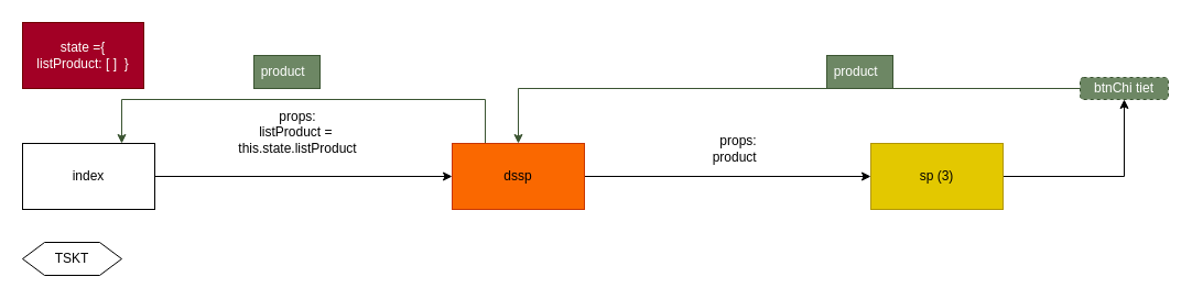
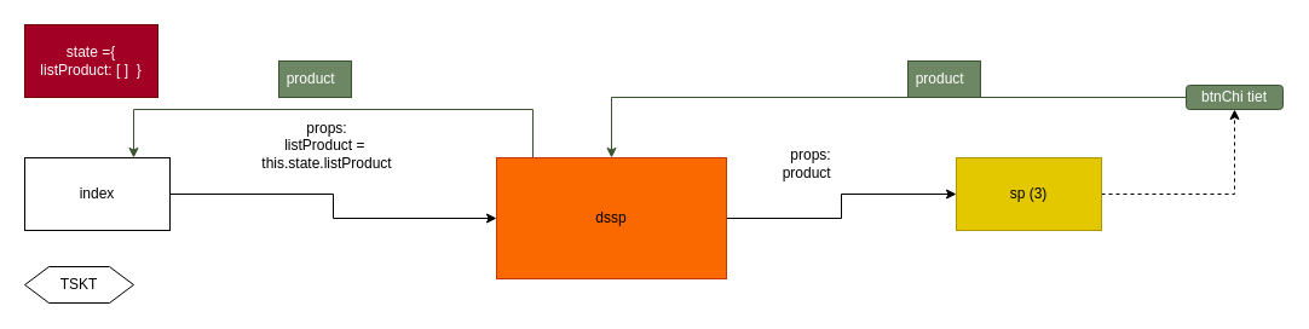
  <mxCell id="0" />
  <mxCell id="1" parent="0" />
  <mxCell id="2" style="edgeStyle=orthogonalEdgeStyle;html=1;entryX=0;entryY=0.5;entryDx=0;entryDy=0;rounded=0;" edge="1" parent="1" source="3" target="6"><mxGeometry relative="1" as="geometry" /></mxCell>
  <mxCell id="3" value="index" style="text;html=1;strokeColor=default;fillColor=none;align=center;verticalAlign=middle;whiteSpace=wrap;rounded=0;" vertex="1" parent="1"><mxGeometry x="20" y="130" width="120" height="60" as="geometry" /></mxCell>
  <mxCell id="4" style="edgeStyle=orthogonalEdgeStyle;rounded=0;html=1;entryX=0;entryY=0.5;entryDx=0;entryDy=0;" edge="1" parent="1" source="6" target="8"><mxGeometry relative="1" as="geometry" /></mxCell>
  <mxCell id="5" style="edgeStyle=orthogonalEdgeStyle;rounded=0;html=1;exitX=0.25;exitY=0;exitDx=0;exitDy=0;entryX=0.75;entryY=0;entryDx=0;entryDy=0;fillColor=#6d8764;strokeColor=#3A5431;" edge="1" parent="1" source="6" target="3"><mxGeometry relative="1" as="geometry"><Array as="points"><mxPoint x="440" y="90" /><mxPoint x="110" y="90" /></Array></mxGeometry></mxCell>
- <mxCell id="6" value="dssp" style="text;html=1;strokeColor=#C73500;fillColor=#fa6800;align=center;verticalAlign=middle;whiteSpace=wrap;rounded=0;fontColor=#000000;" vertex="1" parent="1"><mxGeometry x="410" y="130" width="120" height="60" as="geometry" /></mxCell>
- <mxCell id="7" style="edgeStyle=orthogonalEdgeStyle;rounded=0;html=1;" edge="1" parent="1" source="8" target="13"><mxGeometry relative="1" as="geometry" /></mxCell>
+ <mxCell id="6" value="dssp" style="text;html=1;strokeColor=#C73500;fillColor=#fa6800;align=center;verticalAlign=middle;whiteSpace=wrap;rounded=0;fontColor=#000000;" vertex="1" parent="1"><mxGeometry x="410" y="130" width="190" height="100" as="geometry" /></mxCell>
+ <mxCell id="7" style="edgeStyle=orthogonalEdgeStyle;rounded=0;html=1;dashed=1;" edge="1" parent="1" source="8" target="13"><mxGeometry relative="1" as="geometry" /></mxCell>
  <mxCell id="8" value="sp (3)" style="text;html=1;strokeColor=#B09500;fillColor=#e3c800;align=center;verticalAlign=middle;whiteSpace=wrap;rounded=0;fontColor=#000000;" vertex="1" parent="1"><mxGeometry x="790" y="130" width="120" height="60" as="geometry" /></mxCell>
  <mxCell id="9" value="state ={&lt;br&gt;listProduct: [ ]&amp;nbsp; }" style="text;html=1;strokeColor=#6F0000;fillColor=#a20025;align=center;verticalAlign=middle;whiteSpace=wrap;rounded=0;fontColor=#ffffff;" vertex="1" parent="1"><mxGeometry x="20" y="20" width="110" height="60" as="geometry" /></mxCell>
  <mxCell id="10" value="props: &lt;br&gt;listProduct =&amp;nbsp;&lt;br&gt;this.state.listProduct" style="text;html=1;strokeColor=none;fillColor=none;align=center;verticalAlign=middle;whiteSpace=wrap;rounded=0;" vertex="1" parent="1"><mxGeometry x="200" y="90" width="140" height="60" as="geometry" /></mxCell>
  <mxCell id="11" value="props: &lt;br&gt;product&amp;nbsp;&amp;nbsp;" style="text;html=1;strokeColor=none;fillColor=none;align=center;verticalAlign=middle;whiteSpace=wrap;rounded=0;" vertex="1" parent="1"><mxGeometry x="640" y="120" width="60" height="30" as="geometry" /></mxCell>
  <mxCell id="12" style="edgeStyle=orthogonalEdgeStyle;rounded=0;html=1;entryX=0.5;entryY=0;entryDx=0;entryDy=0;fillColor=#6d8764;strokeColor=#3A5431;" edge="1" parent="1" source="13" target="6"><mxGeometry relative="1" as="geometry"><mxPoint x="850" y="80" as="targetPoint" /></mxGeometry></mxCell>
- <mxCell id="13" value="btnChi tiet" style="rounded=1;whiteSpace=wrap;html=1;strokeColor=#3A5431;fillColor=#6d8764;fontColor=#ffffff;dashed=1;" vertex="1" parent="1"><mxGeometry x="980" y="70" width="80" height="20" as="geometry" /></mxCell>
+ <mxCell id="13" value="btnChi tiet" style="rounded=1;whiteSpace=wrap;html=1;strokeColor=#3A5431;fillColor=#6d8764;fontColor=#ffffff;" vertex="1" parent="1"><mxGeometry x="980" y="70" width="80" height="20" as="geometry" /></mxCell>
  <mxCell id="14" value="TSKT" style="shape=hexagon;perimeter=hexagonPerimeter2;whiteSpace=wrap;html=1;fixedSize=1;strokeColor=default;" vertex="1" parent="1"><mxGeometry x="20" y="220" width="90" height="30" as="geometry" /></mxCell>
  <mxCell id="15" value="product&amp;nbsp;&amp;nbsp;" style="text;html=1;strokeColor=#3A5431;fillColor=#6d8764;align=center;verticalAlign=middle;whiteSpace=wrap;rounded=0;fontColor=#ffffff;" vertex="1" parent="1"><mxGeometry x="750" y="50" width="60" height="30" as="geometry" /></mxCell>
  <mxCell id="16" value="product&amp;nbsp;&amp;nbsp;" style="text;html=1;strokeColor=#3A5431;fillColor=#6d8764;align=center;verticalAlign=middle;whiteSpace=wrap;rounded=0;fontColor=#ffffff;" vertex="1" parent="1"><mxGeometry x="230" y="50" width="60" height="30" as="geometry" /></mxCell>
